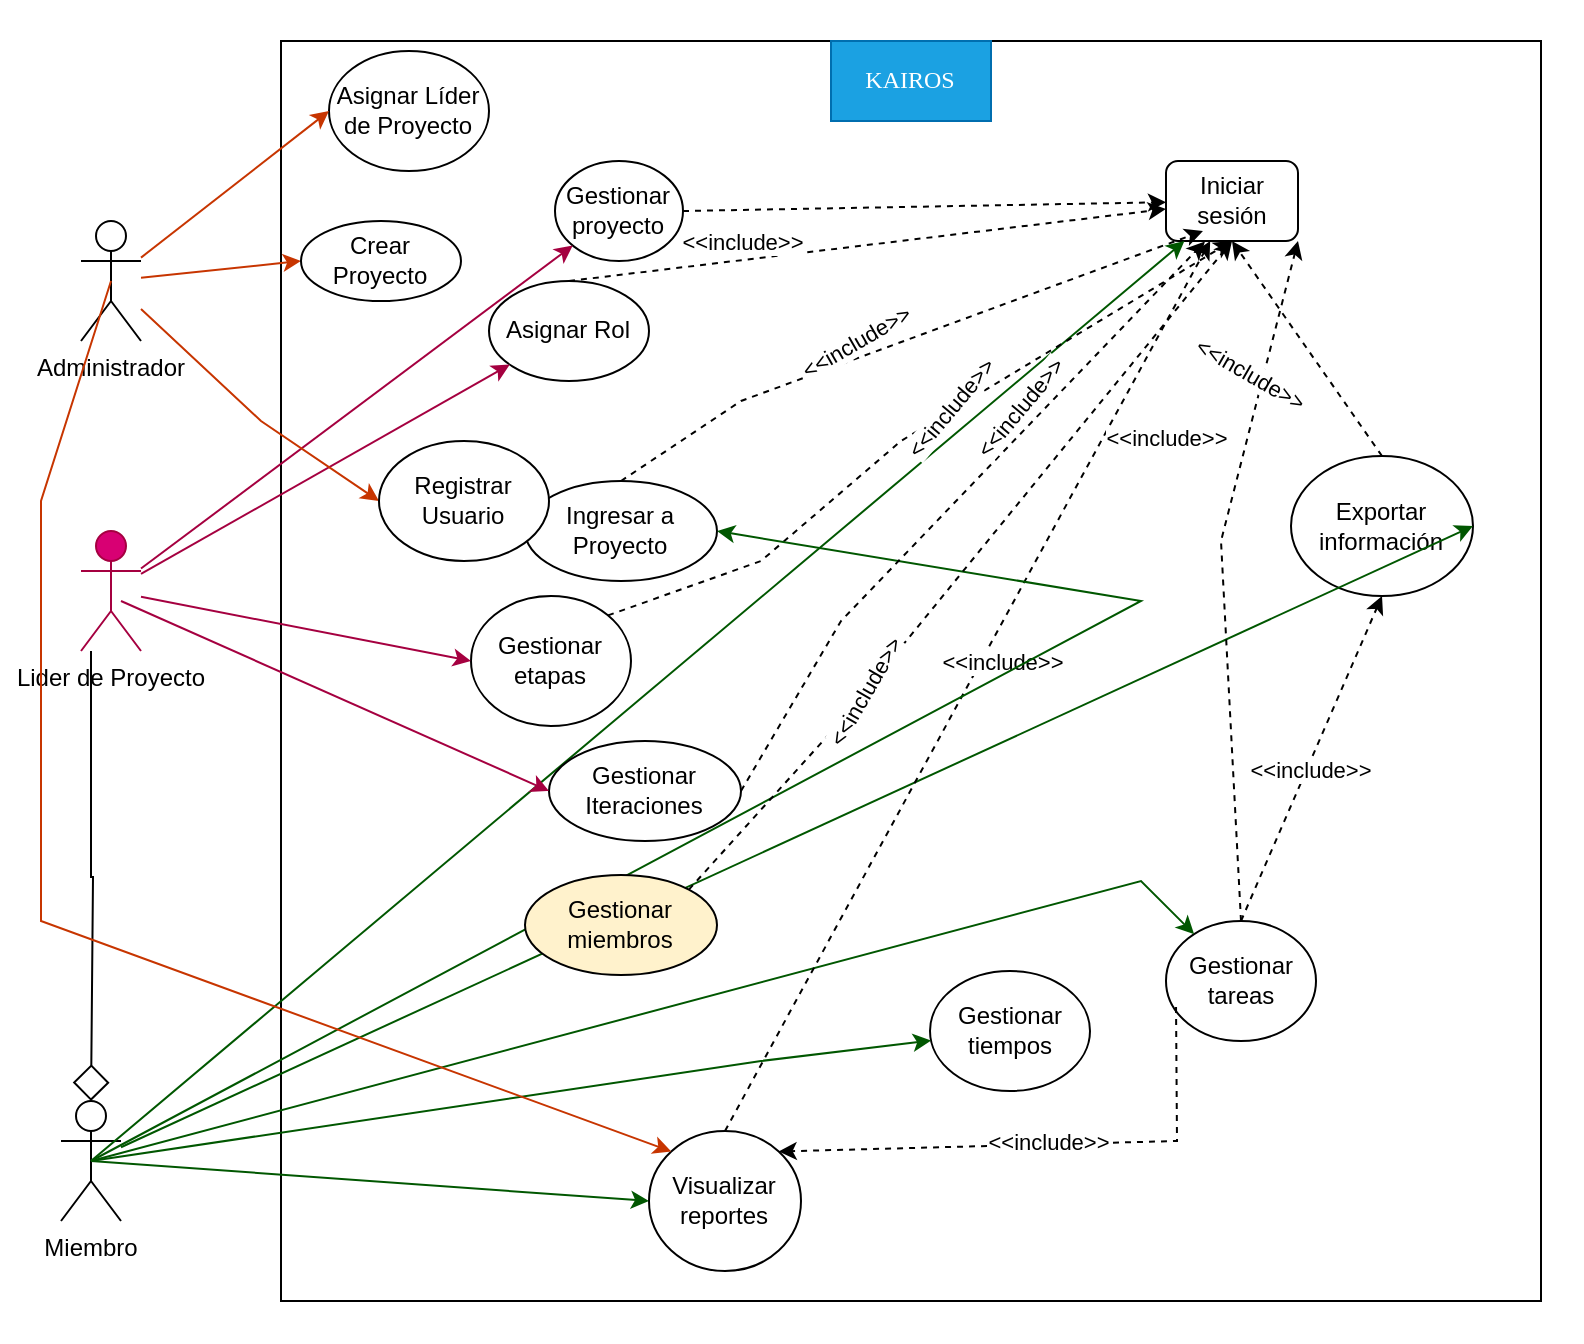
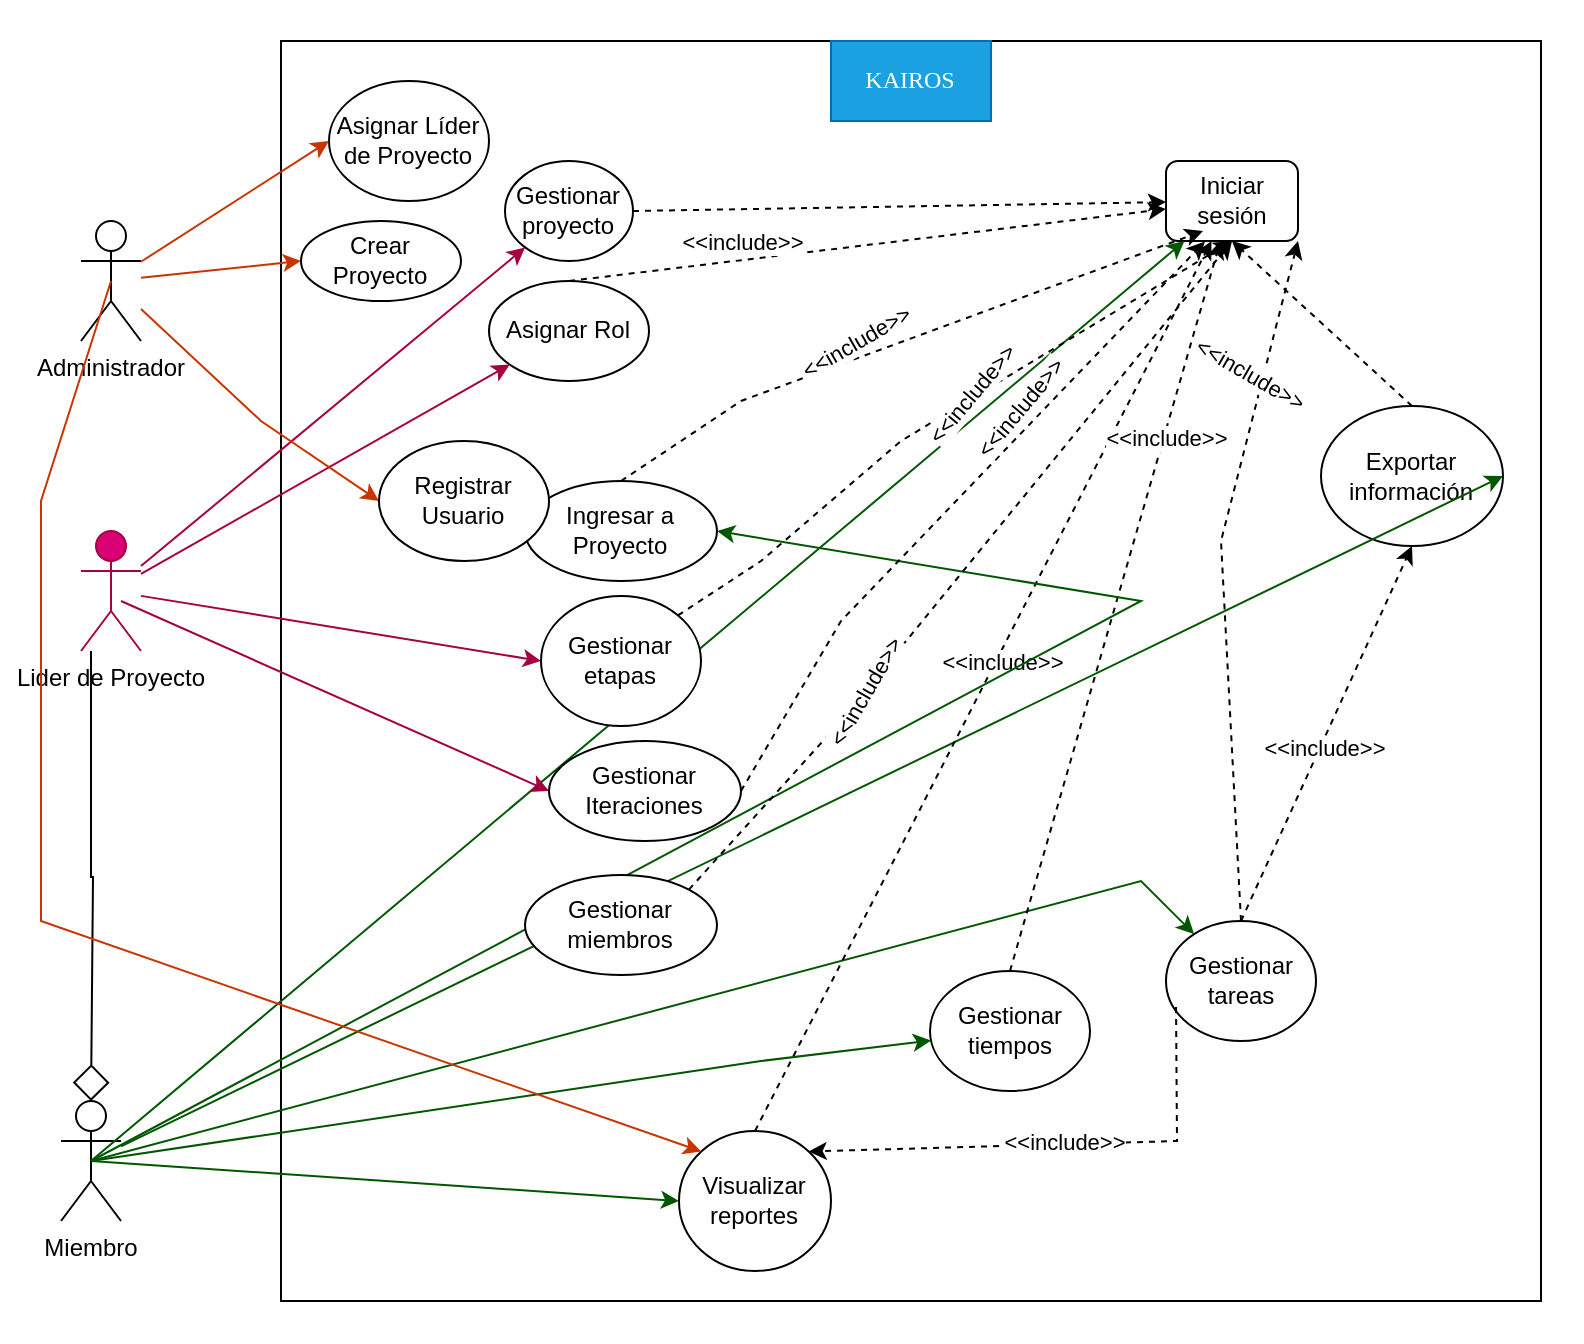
  <mxCell id="0" />
  <mxCell id="1" parent="0" />
  <mxCell id="2" style="edgeStyle=orthogonalEdgeStyle;rounded=0;orthogonalLoop=1;jettySize=auto;html=1;endArrow=diamond;endFill=0;strokeWidth=1;startSize=10;endSize=16;" edge="1" parent="1" source="3"><mxGeometry relative="1" as="geometry"><mxPoint x="45" y="550" as="targetPoint" /><Array as="points"><mxPoint x="45" y="438" /><mxPoint x="46" y="550" /></Array></mxGeometry></mxCell>
  <mxCell id="3" value="&lt;font style=&quot;color: rgb(0, 0, 0);&quot;&gt;&lt;font style=&quot;color: rgb(0, 0, 0);&quot;&gt;Lid&lt;/font&gt;&lt;font style=&quot;color: rgb(0, 0, 0);&quot;&gt;er de Proyecto&lt;/font&gt;&lt;/font&gt;" style="shape=umlActor;verticalLabelPosition=bottom;verticalAlign=top;html=1;outlineConnect=0;fillColor=#d80073;fontColor=#ffffff;strokeColor=#A50040;" vertex="1" parent="1"><mxGeometry x="40" y="265" width="30" height="60" as="geometry" /></mxCell>
  <mxCell id="4" value="Miembro" style="shape=umlActor;verticalLabelPosition=bottom;verticalAlign=top;html=1;outlineConnect=0;" vertex="1" parent="1"><mxGeometry x="30" y="550" width="30" height="60" as="geometry" /></mxCell>
  <mxCell id="5" value="" style="whiteSpace=wrap;html=1;aspect=fixed;" vertex="1" parent="1"><mxGeometry x="140" y="20" width="630" height="630" as="geometry" /></mxCell>
  <mxCell id="6" value="KAIROS" style="text;strokeColor=#006EAF;align=center;fillColor=#1ba1e2;html=1;verticalAlign=middle;whiteSpace=wrap;rounded=0;fontColor=#ffffff;fontFamily=Comic Sans MS;" vertex="1" parent="1"><mxGeometry x="415" y="20" width="80" height="40" as="geometry" /></mxCell>
  <mxCell id="7" value="Iniciar sesión" style="whiteSpace=wrap;html=1;rounded=1;" vertex="1" parent="1"><mxGeometry x="582.5" y="80" width="66" height="40" as="geometry" /></mxCell>
  <mxCell id="8" value="" style="endArrow=classic;html=1;rounded=0;exitX=0.5;exitY=0.5;exitDx=0;exitDy=0;exitPerimeter=0;fillColor=#008a00;strokeColor=#005700;" edge="1" parent="1" source="4" target="7"><mxGeometry width="50" height="50" relative="1" as="geometry"><mxPoint x="400" y="290" as="sourcePoint" /><mxPoint x="450" y="240" as="targetPoint" /></mxGeometry></mxCell>
  <mxCell id="9" value="Asignar Rol" style="ellipse;whiteSpace=wrap;html=1;" vertex="1" parent="1"><mxGeometry x="244" y="140" width="80" height="50" as="geometry" /></mxCell>
  <mxCell id="10" value="" style="endArrow=classic;html=1;rounded=0;fillColor=#d80073;strokeColor=#A50040;" edge="1" parent="1" source="3" target="9"><mxGeometry width="50" height="50" relative="1" as="geometry"><mxPoint x="160" y="290" as="sourcePoint" /><mxPoint x="210" y="240" as="targetPoint" /></mxGeometry></mxCell>
- <mxCell id="11" value="Gestionar proyecto" style="ellipse;whiteSpace=wrap;html=1;" vertex="1" parent="1"><mxGeometry x="277" y="80" width="64" height="50" as="geometry" /></mxCell>
+ <mxCell id="11" value="Gestionar proyecto" style="ellipse;whiteSpace=wrap;html=1;" vertex="1" parent="1"><mxGeometry x="252" y="80" width="64" height="50" as="geometry" /></mxCell>
  <mxCell id="12" value="" style="endArrow=classic;html=1;rounded=0;fillColor=#d80073;strokeColor=#A50040;" edge="1" parent="1" source="3" target="11"><mxGeometry width="50" height="50" relative="1" as="geometry"><mxPoint x="160" y="310" as="sourcePoint" /><mxPoint x="210" y="260" as="targetPoint" /></mxGeometry></mxCell>
- <mxCell id="13" value="Gestionar etapas" style="ellipse;whiteSpace=wrap;html=1;" vertex="1" parent="1"><mxGeometry x="235" y="297.5" width="80" height="65" as="geometry" /></mxCell>
+ <mxCell id="13" value="Gestionar etapas" style="ellipse;whiteSpace=wrap;html=1;" vertex="1" parent="1"><mxGeometry x="270" y="297.5" width="80" height="65" as="geometry" /></mxCell>
  <mxCell id="14" value="Gestionar tareas" style="ellipse;whiteSpace=wrap;html=1;" vertex="1" parent="1"><mxGeometry x="582.5" y="460" width="75" height="60" as="geometry" /></mxCell>
  <mxCell id="15" value="Gestionar tiempos" style="ellipse;whiteSpace=wrap;html=1;" vertex="1" parent="1"><mxGeometry x="464.5" y="485" width="80" height="60" as="geometry" /></mxCell>
- <mxCell id="16" value="Visualizar reportes" style="ellipse;whiteSpace=wrap;html=1;" vertex="1" parent="1"><mxGeometry x="324" y="565" width="76" height="70" as="geometry" /></mxCell>
- <mxCell id="17" value="Exportar información" style="ellipse;whiteSpace=wrap;html=1;" vertex="1" parent="1"><mxGeometry x="645" y="227.5" width="91" height="70" as="geometry" /></mxCell>
+ <mxCell id="16" value="Visualizar reportes" style="ellipse;whiteSpace=wrap;html=1;" vertex="1" parent="1"><mxGeometry x="339" y="565" width="76" height="70" as="geometry" /></mxCell>
+ <mxCell id="17" value="Exportar información" style="ellipse;whiteSpace=wrap;html=1;" vertex="1" parent="1"><mxGeometry x="660" y="202.5" width="91" height="70" as="geometry" /></mxCell>
  <mxCell id="18" value="" style="endArrow=classic;html=1;rounded=0;entryX=1;entryY=0.5;entryDx=0;entryDy=0;fillColor=#008a00;strokeColor=#005700;" edge="1" parent="1" source="4" target="17"><mxGeometry width="50" height="50" relative="1" as="geometry"><mxPoint x="590" y="380" as="sourcePoint" /><mxPoint x="640" y="330" as="targetPoint" /></mxGeometry></mxCell>
  <mxCell id="19" value="" style="endArrow=classic;html=1;rounded=0;exitX=0.5;exitY=0.5;exitDx=0;exitDy=0;exitPerimeter=0;fillColor=#008a00;strokeColor=#005700;" edge="1" parent="1" source="4" target="14"><mxGeometry width="50" height="50" relative="1" as="geometry"><mxPoint x="850" y="280" as="sourcePoint" /><mxPoint x="690" y="390" as="targetPoint" /><Array as="points"><mxPoint x="570" y="440" /></Array></mxGeometry></mxCell>
  <mxCell id="20" value="" style="endArrow=classic;html=1;rounded=0;entryX=0;entryY=0.5;entryDx=0;entryDy=0;fillColor=#d80073;strokeColor=#A50040;" edge="1" parent="1" source="3" target="13"><mxGeometry width="50" height="50" relative="1" as="geometry"><mxPoint x="550" y="480" as="sourcePoint" /><mxPoint x="600" y="430" as="targetPoint" /></mxGeometry></mxCell>
  <mxCell id="21" value="" style="endArrow=classic;html=1;rounded=0;fillColor=#008a00;strokeColor=#005700;entryX=0;entryY=0.5;entryDx=0;entryDy=0;exitX=0.5;exitY=0.5;exitDx=0;exitDy=0;exitPerimeter=0;" edge="1" parent="1" source="4" target="16"><mxGeometry width="50" height="50" relative="1" as="geometry"><mxPoint x="560" y="540" as="sourcePoint" /><mxPoint x="320" y="610" as="targetPoint" /><Array as="points" /></mxGeometry></mxCell>
  <mxCell id="22" value="" style="endArrow=classic;html=1;rounded=0;fillColor=#008a00;strokeColor=#005700;exitX=0.5;exitY=0.5;exitDx=0;exitDy=0;exitPerimeter=0;" edge="1" parent="1" source="4" target="15"><mxGeometry width="50" height="50" relative="1" as="geometry"><mxPoint x="610" y="480" as="sourcePoint" /><mxPoint x="420" y="510" as="targetPoint" /><Array as="points"><mxPoint x="380" y="530" /></Array></mxGeometry></mxCell>
  <mxCell id="23" value="" style="endArrow=classic;html=1;rounded=0;entryX=0.5;entryY=1;entryDx=0;entryDy=0;exitX=0.5;exitY=0;exitDx=0;exitDy=0;dashed=1;" edge="1" parent="1" source="14" target="17"><mxGeometry width="50" height="50" relative="1" as="geometry"><mxPoint x="500" y="390" as="sourcePoint" /><mxPoint x="550" y="340" as="targetPoint" /></mxGeometry></mxCell>
  <mxCell id="24" value="&amp;lt;&amp;lt;include&amp;gt;&amp;gt;" style="edgeLabel;html=1;align=center;verticalAlign=middle;resizable=0;points=[];" connectable="0" vertex="1" parent="23"><mxGeometry x="-0.064" y="-2" relative="1" as="geometry"><mxPoint as="offset" /></mxGeometry></mxCell>
  <mxCell id="25" value="" style="endArrow=classic;html=1;rounded=0;entryX=1;entryY=0;entryDx=0;entryDy=0;exitX=0.067;exitY=0.717;exitDx=0;exitDy=0;exitPerimeter=0;dashed=1;" edge="1" parent="1" source="14" target="16"><mxGeometry width="50" height="50" relative="1" as="geometry"><mxPoint x="420" y="430" as="sourcePoint" /><mxPoint x="470" y="380" as="targetPoint" /><Array as="points"><mxPoint x="588" y="570" /></Array></mxGeometry></mxCell>
  <mxCell id="26" value="&amp;lt;&amp;lt;include&amp;gt;&amp;gt;" style="edgeLabel;html=1;align=center;verticalAlign=middle;resizable=0;points=[];" connectable="0" vertex="1" parent="25"><mxGeometry x="-0.017" y="-1" relative="1" as="geometry"><mxPoint as="offset" /></mxGeometry></mxCell>
  <mxCell id="27" value="" style="endArrow=classic;html=1;rounded=0;entryX=0.5;entryY=1;entryDx=0;entryDy=0;dashed=1;exitX=0.5;exitY=0;exitDx=0;exitDy=0;" edge="1" parent="1" source="17" target="7"><mxGeometry width="50" height="50" relative="1" as="geometry"><mxPoint x="500" y="230" as="sourcePoint" /><mxPoint x="550" y="180" as="targetPoint" /></mxGeometry></mxCell>
  <mxCell id="28" value="" style="endArrow=classic;html=1;rounded=0;dashed=1;exitX=0.5;exitY=0;exitDx=0;exitDy=0;" edge="1" parent="1" source="9" target="7"><mxGeometry width="50" height="50" relative="1" as="geometry"><mxPoint x="550" y="270" as="sourcePoint" /><mxPoint x="550" y="190" as="targetPoint" /></mxGeometry></mxCell>
  <mxCell id="29" value="" style="endArrow=classic;html=1;rounded=0;entryX=1;entryY=1;entryDx=0;entryDy=0;dashed=1;exitX=0.5;exitY=0;exitDx=0;exitDy=0;" edge="1" parent="1" source="14" target="7"><mxGeometry width="50" height="50" relative="1" as="geometry"><mxPoint x="560" y="310" as="sourcePoint" /><mxPoint x="560" y="230" as="targetPoint" /><Array as="points"><mxPoint x="610" y="270" /></Array></mxGeometry></mxCell>
  <mxCell id="30" value="" style="endArrow=classic;html=1;rounded=0;entryX=0.28;entryY=0.875;entryDx=0;entryDy=0;dashed=1;exitX=0.5;exitY=0;exitDx=0;exitDy=0;entryPerimeter=0;" edge="1" parent="1" source="33" target="7"><mxGeometry width="50" height="50" relative="1" as="geometry"><mxPoint x="640" y="370" as="sourcePoint" /><mxPoint x="640" y="290" as="targetPoint" /><Array as="points"><mxPoint x="370" y="200" /></Array></mxGeometry></mxCell>
  <mxCell id="31" value="" style="endArrow=classic;html=1;rounded=0;entryX=0.5;entryY=1;entryDx=0;entryDy=0;dashed=1;exitX=1;exitY=0;exitDx=0;exitDy=0;" edge="1" parent="1" source="13" target="7"><mxGeometry width="50" height="50" relative="1" as="geometry"><mxPoint x="680" y="410" as="sourcePoint" /><mxPoint x="680" y="330" as="targetPoint" /><Array as="points"><mxPoint x="380" y="280" /><mxPoint x="450" y="220" /></Array></mxGeometry></mxCell>
  <mxCell id="32" value="&amp;lt;&amp;lt;include&amp;gt;&amp;gt;" style="edgeLabel;html=1;align=center;verticalAlign=middle;resizable=0;points=[];rotation=-50;" connectable="0" vertex="1" parent="31"><mxGeometry x="0.21" relative="1" as="geometry"><mxPoint x="-17" y="9" as="offset" /></mxGeometry></mxCell>
  <mxCell id="33" value="Ingresar a Proyecto" style="ellipse;whiteSpace=wrap;html=1;" vertex="1" parent="1"><mxGeometry x="262" y="240" width="96" height="50" as="geometry" /></mxCell>
  <mxCell id="34" value="" style="endArrow=classic;html=1;rounded=0;dashed=1;exitX=1;exitY=0.5;exitDx=0;exitDy=0;" edge="1" parent="1" source="11" target="7"><mxGeometry width="50" height="50" relative="1" as="geometry"><mxPoint x="470" y="430" as="sourcePoint" /><mxPoint x="470" y="350" as="targetPoint" /></mxGeometry></mxCell>
+ <mxCell id="35" value="" style="endArrow=classic;html=1;rounded=0;dashed=1;exitX=0.5;exitY=0;exitDx=0;exitDy=0;" edge="1" parent="1" source="15" target="7"><mxGeometry width="50" height="50" relative="1" as="geometry"><mxPoint x="410" y="510" as="sourcePoint" /><mxPoint x="410" y="430" as="targetPoint" /></mxGeometry></mxCell>
  <mxCell id="36" value="" style="endArrow=classic;html=1;rounded=0;dashed=1;exitX=0.5;exitY=0;exitDx=0;exitDy=0;" edge="1" parent="1" source="16" target="7"><mxGeometry width="50" height="50" relative="1" as="geometry"><mxPoint x="410" y="480" as="sourcePoint" /><mxPoint x="410" y="400" as="targetPoint" /></mxGeometry></mxCell>
  <mxCell id="37" value="&amp;lt;&amp;lt;include&amp;gt;&amp;gt;" style="edgeLabel;html=1;align=center;verticalAlign=middle;resizable=0;points=[];" connectable="0" vertex="1" parent="1"><mxGeometry x="680" y="355" as="geometry"><mxPoint x="-98" y="-137" as="offset" /></mxGeometry></mxCell>
  <mxCell id="38" value="&amp;lt;&amp;lt;include&amp;gt;&amp;gt;" style="edgeLabel;html=1;align=center;verticalAlign=middle;resizable=0;points=[];" connectable="0" vertex="1" parent="1"><mxGeometry x="500" y="330" as="geometry" /></mxCell>
  <mxCell id="39" value="&amp;lt;&amp;lt;include&amp;gt;&amp;gt;" style="edgeLabel;html=1;align=center;verticalAlign=middle;resizable=0;points=[];rotation=30;" connectable="0" vertex="1" parent="1"><mxGeometry x="620" y="180" as="geometry"><mxPoint x="7.33" y="2.696" as="offset" /></mxGeometry></mxCell>
  <mxCell id="40" value="" style="endArrow=classic;html=1;rounded=0;exitX=0.5;exitY=0.5;exitDx=0;exitDy=0;exitPerimeter=0;fillColor=#008a00;strokeColor=#005700;entryX=1;entryY=0.5;entryDx=0;entryDy=0;" edge="1" parent="1" target="33" source="4"><mxGeometry width="50" height="50" relative="1" as="geometry"><mxPoint x="858" y="273" as="sourcePoint" /><mxPoint x="600" y="395" as="targetPoint" /><Array as="points"><mxPoint x="570" y="300" /></Array></mxGeometry></mxCell>
  <mxCell id="41" value="Gestionar Iteraciones" style="ellipse;whiteSpace=wrap;html=1;" vertex="1" parent="1"><mxGeometry x="274" y="370" width="96" height="50" as="geometry" /></mxCell>
  <mxCell id="42" value="" style="endArrow=classic;html=1;rounded=0;entryX=0;entryY=0.5;entryDx=0;entryDy=0;fillColor=#d80073;strokeColor=#A50040;" edge="1" parent="1" target="41"><mxGeometry width="50" height="50" relative="1" as="geometry"><mxPoint x="60" y="300" as="sourcePoint" /><mxPoint x="360" y="343" as="targetPoint" /></mxGeometry></mxCell>
  <mxCell id="43" value="" style="endArrow=classic;html=1;rounded=0;entryX=0.295;entryY=1.006;entryDx=0;entryDy=0;dashed=1;exitX=1;exitY=0.5;exitDx=0;exitDy=0;entryPerimeter=0;" edge="1" parent="1" source="41" target="7"><mxGeometry width="50" height="50" relative="1" as="geometry"><mxPoint x="390" y="477" as="sourcePoint" /><mxPoint x="567" y="310" as="targetPoint" /><Array as="points"><mxPoint x="420" y="310" /></Array></mxGeometry></mxCell>
  <mxCell id="44" value="&amp;lt;&amp;lt;include&amp;gt;&amp;gt;" style="edgeLabel;html=1;align=center;verticalAlign=middle;resizable=0;points=[];rotation=-50;" connectable="0" vertex="1" parent="43"><mxGeometry x="0.21" relative="1" as="geometry"><mxPoint x="6" y="-19" as="offset" /></mxGeometry></mxCell>
- <mxCell id="45" value="Gestionar miembros" style="ellipse;whiteSpace=wrap;html=1;fillColor=#fff2cc;" vertex="1" parent="1"><mxGeometry x="262" y="437" width="96" height="50" as="geometry" /></mxCell>
+ <mxCell id="45" value="Gestionar miembros" style="ellipse;whiteSpace=wrap;html=1;" vertex="1" parent="1"><mxGeometry x="262" y="437" width="96" height="50" as="geometry" /></mxCell>
  <mxCell id="46" value="" style="endArrow=classic;html=1;rounded=0;dashed=1;exitX=1;exitY=0;exitDx=0;exitDy=0;entryX=0.5;entryY=1;entryDx=0;entryDy=0;" edge="1" parent="1" source="45" target="7"><mxGeometry width="50" height="50" relative="1" as="geometry"><mxPoint x="354" y="510" as="sourcePoint" /><mxPoint x="500" y="85" as="targetPoint" /><Array as="points"><mxPoint x="420" y="360" /></Array></mxGeometry></mxCell>
  <mxCell id="47" value="&amp;lt;&amp;lt;include&amp;gt;&amp;gt;" style="edgeLabel;html=1;align=center;verticalAlign=middle;resizable=0;points=[];rotation=-60;" connectable="0" vertex="1" parent="46"><mxGeometry x="-0.376" relative="1" as="geometry"><mxPoint as="offset" /></mxGeometry></mxCell>
  <mxCell id="48" value="Administrador" style="shape=umlActor;verticalLabelPosition=bottom;verticalAlign=top;html=1;outlineConnect=0;" vertex="1" parent="1"><mxGeometry x="40" y="110" width="30" height="60" as="geometry" /></mxCell>
  <mxCell id="49" value="" style="endArrow=classic;html=1;rounded=0;entryX=0;entryY=0.5;entryDx=0;entryDy=0;fillColor=#fa6800;strokeColor=#C73500;" edge="1" parent="1" source="48" target="50"><mxGeometry width="50" height="50" relative="1" as="geometry"><mxPoint x="100" y="160" as="sourcePoint" /><mxPoint x="150" y="110" as="targetPoint" /></mxGeometry></mxCell>
  <mxCell id="50" value="Crear Proyecto" style="ellipse;whiteSpace=wrap;html=1;" vertex="1" parent="1"><mxGeometry x="150" y="110" width="80" height="40" as="geometry" /></mxCell>
- <mxCell id="51" value="Asignar Líder de Proyecto" style="ellipse;whiteSpace=wrap;html=1;" vertex="1" parent="1"><mxGeometry x="164" y="25" width="80" height="60" as="geometry" /></mxCell>
+ <mxCell id="51" value="Asignar Líder de Proyecto" style="ellipse;whiteSpace=wrap;html=1;" vertex="1" parent="1"><mxGeometry x="164" y="40" width="80" height="60" as="geometry" /></mxCell>
  <mxCell id="52" value="" style="endArrow=classic;html=1;rounded=0;entryX=0;entryY=0.5;entryDx=0;entryDy=0;fillColor=#fa6800;strokeColor=#C73500;" edge="1" parent="1" source="48" target="51"><mxGeometry width="50" height="50" relative="1" as="geometry"><mxPoint x="90" y="120" as="sourcePoint" /><mxPoint x="140" y="70" as="targetPoint" /></mxGeometry></mxCell>
  <mxCell id="53" value="" style="endArrow=classic;html=1;rounded=0;entryX=0;entryY=0;entryDx=0;entryDy=0;exitX=0.5;exitY=0.5;exitDx=0;exitDy=0;exitPerimeter=0;fillColor=#fa6800;strokeColor=#C73500;" edge="1" parent="1" source="48" target="16"><mxGeometry width="50" height="50" relative="1" as="geometry"><mxPoint x="170" y="620" as="sourcePoint" /><mxPoint x="220" y="570" as="targetPoint" /><Array as="points"><mxPoint x="20" y="250" /><mxPoint x="20" y="460" /></Array></mxGeometry></mxCell>
  <mxCell id="54" value="" style="endArrow=classic;html=1;rounded=0;entryX=0;entryY=0.5;entryDx=0;entryDy=0;fillColor=#fa6800;strokeColor=#C73500;" edge="1" parent="1" source="48" target="55"><mxGeometry width="50" height="50" relative="1" as="geometry"><mxPoint x="130" y="530" as="sourcePoint" /><mxPoint x="180" y="480" as="targetPoint" /><Array as="points"><mxPoint x="130" y="210" /></Array></mxGeometry></mxCell>
  <mxCell id="55" value="Registrar Usuario" style="ellipse;whiteSpace=wrap;html=1;" vertex="1" parent="1"><mxGeometry x="189" y="220" width="85" height="60" as="geometry" /></mxCell>
  <mxCell id="56" value="&amp;lt;&amp;lt;include&amp;gt;&amp;gt;" style="edgeLabel;html=1;align=center;verticalAlign=middle;resizable=0;points=[];rotation=-30;" connectable="0" vertex="1" parent="1"><mxGeometry x="430" y="170" as="geometry"><mxPoint x="-2.818" y="-0.247" as="offset" /></mxGeometry></mxCell>
  <mxCell id="57" value="&amp;lt;&amp;lt;include&amp;gt;&amp;gt;" style="edgeLabel;html=1;align=center;verticalAlign=middle;resizable=0;points=[];" connectable="0" vertex="1" parent="1"><mxGeometry x="370" y="120" as="geometry" /></mxCell>
